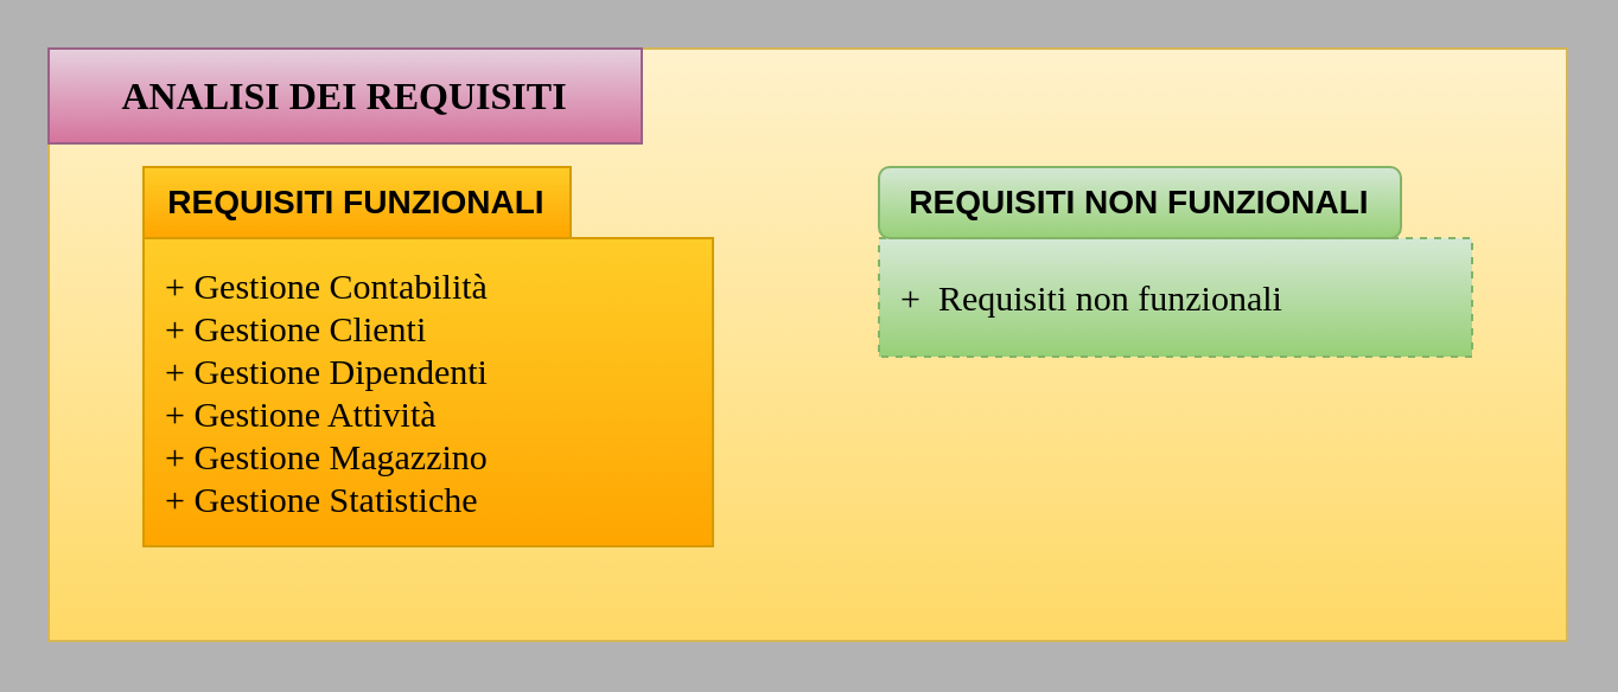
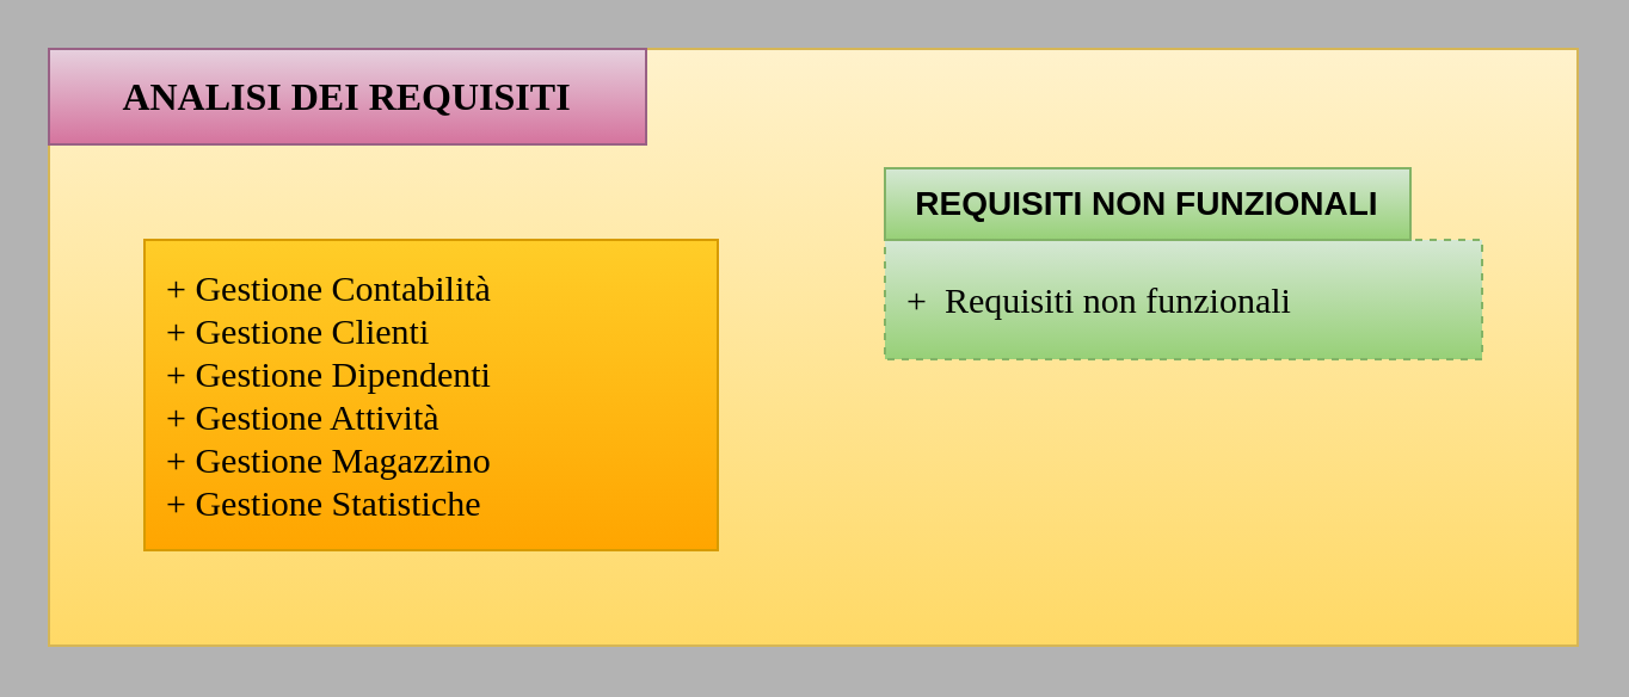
  <mxCell id="0" />
  <mxCell id="1" parent="0" />
  <mxCell id="2" value="" style="whiteSpace=wrap;html=1;rounded=0;fillColor=#fff2cc;gradientColor=#ffd966;strokeColor=#d6b656;glass=0;shadow=0;sketch=0;" parent="1" vertex="1"><mxGeometry x="20" y="20" width="640" height="250" as="geometry" /></mxCell>
  <mxCell id="3" value="&lt;b&gt;&lt;font face=&quot;Tahoma&quot; style=&quot;font-size: 16px&quot;&gt;ANALISI DEI REQUISITI&lt;/font&gt;&lt;/b&gt;" style="whiteSpace=wrap;html=1;rounded=0;fillColor=#e6d0de;gradientColor=#d5739d;strokeColor=#996185;" parent="1" vertex="1"><mxGeometry x="20" y="20" width="250" height="40" as="geometry" /></mxCell>
  <mxCell id="4" value="&lt;div style=&quot;font-size: 15px&quot;&gt;&lt;font style=&quot;font-size: 15px&quot; face=&quot;Tahoma&quot;&gt;&amp;nbsp; + Gestione Contabilità&lt;/font&gt;&lt;/div&gt;&lt;font style=&quot;font-size: 15px&quot; face=&quot;Tahoma&quot;&gt;&amp;nbsp; + Gestione Clienti&lt;br&gt;&lt;/font&gt;&lt;div style=&quot;font-size: 15px&quot;&gt;&lt;font style=&quot;font-size: 15px&quot; face=&quot;Tahoma&quot;&gt;&amp;nbsp; + Gestione Dipendenti&lt;/font&gt;&lt;/div&gt;&lt;div style=&quot;font-size: 15px&quot;&gt;&lt;font style=&quot;font-size: 15px&quot; face=&quot;Tahoma&quot;&gt;&amp;nbsp; + Gestione Attività&lt;/font&gt;&lt;/div&gt;&lt;div style=&quot;font-size: 15px&quot;&gt;&lt;font style=&quot;font-size: 15px&quot; face=&quot;Tahoma&quot;&gt;&amp;nbsp; + Gestione Magazzino&lt;/font&gt;&lt;/div&gt;&lt;div style=&quot;font-size: 15px&quot;&gt;&lt;font style=&quot;font-size: 15px&quot; face=&quot;Tahoma&quot;&gt;&amp;nbsp; + Gestione Statistiche&lt;/font&gt;&lt;/div&gt;" style="whiteSpace=wrap;html=1;align=left;rounded=0;fillColor=#ffcd28;strokeColor=#d79b00;gradientColor=#ffa500;" parent="1" vertex="1"><mxGeometry x="60" y="100" width="240" height="130" as="geometry" /></mxCell>
  <mxCell id="5" value="&lt;font style=&quot;font-size: 15px&quot; face=&quot;Tahoma&quot;&gt;&amp;nbsp; + &amp;nbsp;Requisiti non funzionali&lt;/font&gt;" style="whiteSpace=wrap;html=1;align=left;rounded=0;fillColor=#d5e8d4;strokeColor=#82b366;gradientColor=#97d077;dashed=1;" parent="1" vertex="1"><mxGeometry x="370" y="100" width="250" height="50" as="geometry" /></mxCell>
- <mxCell id="6" value="&lt;h3&gt;&lt;b&gt;&lt;font style=&quot;font-size: 14px&quot;&gt;REQUISITI FUNZIONALI&lt;/font&gt;&lt;/b&gt;&lt;/h3&gt;" style="whiteSpace=wrap;html=1;rounded=0;fillColor=#ffcd28;gradientColor=#ffa500;strokeColor=#d79b00;" parent="1" vertex="1"><mxGeometry x="60" y="70" width="180" height="30" as="geometry" /></mxCell>
- <mxCell id="7" value="&lt;span&gt;&lt;b&gt;&lt;font style=&quot;font-size: 14px&quot;&gt;REQUISITI NON FUNZIONALI&lt;/font&gt;&lt;/b&gt;&lt;/span&gt;" style="whiteSpace=wrap;html=1;fillColor=#d5e8d4;gradientColor=#97d077;strokeColor=#82b366;rounded=1;" parent="1" vertex="1"><mxGeometry x="370" y="70" width="220" height="30" as="geometry" /></mxCell>
+ <mxCell id="7" value="&lt;span&gt;&lt;b&gt;&lt;font style=&quot;font-size: 14px&quot;&gt;REQUISITI NON FUNZIONALI&lt;/font&gt;&lt;/b&gt;&lt;/span&gt;" style="whiteSpace=wrap;html=1;rounded=0;fillColor=#d5e8d4;gradientColor=#97d077;strokeColor=#82b366;" parent="1" vertex="1"><mxGeometry x="370" y="70" width="220" height="30" as="geometry" /></mxCell>
